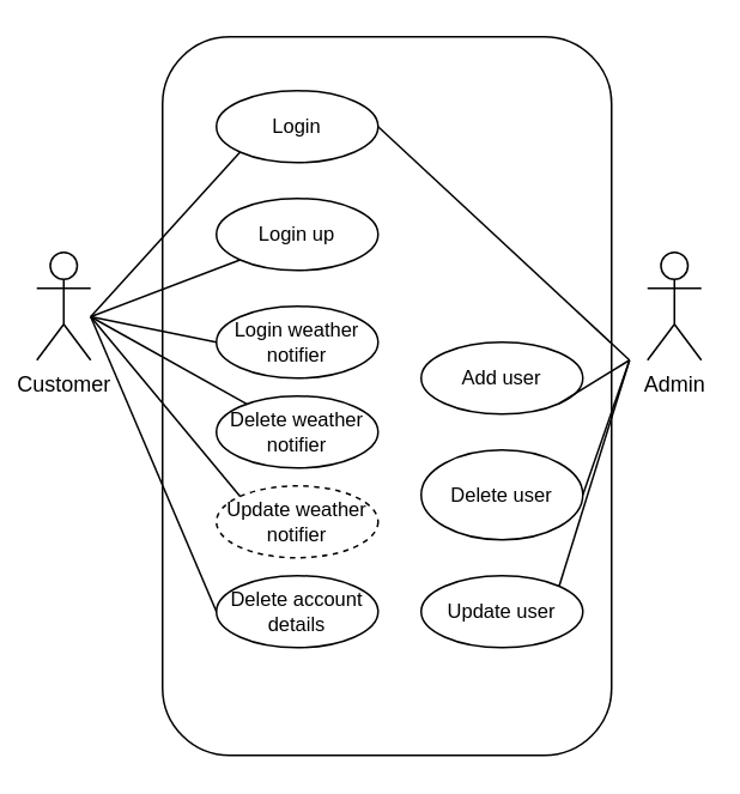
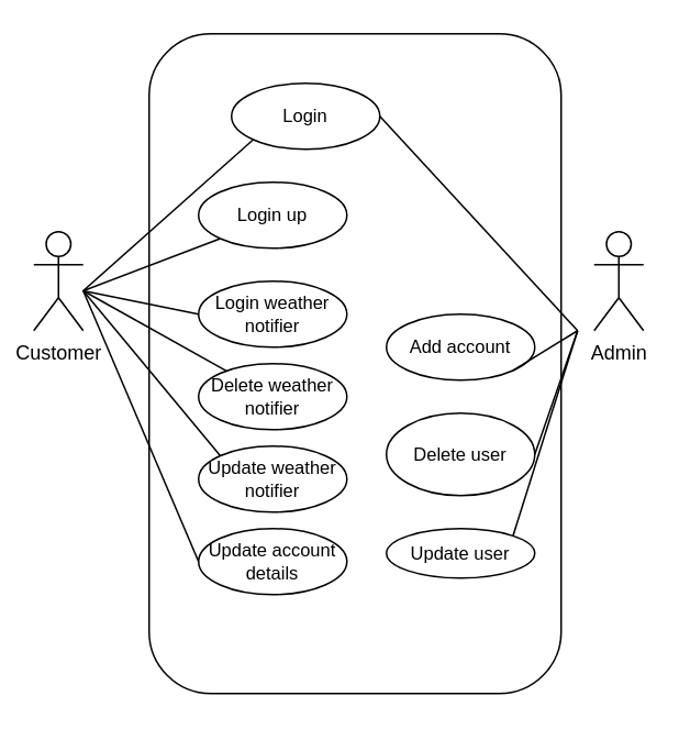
  <mxCell id="0" />
  <mxCell id="1" parent="0" />
  <mxCell id="2" value="Admin" style="shape=umlActor;verticalLabelPosition=bottom;verticalAlign=top;html=1;outlineConnect=0;" parent="1" vertex="1"><mxGeometry x="360" y="140" width="30" height="60" as="geometry" /></mxCell>
  <mxCell id="3" value="Customer" style="shape=umlActor;verticalLabelPosition=bottom;verticalAlign=top;html=1;outlineConnect=0;" parent="1" vertex="1"><mxGeometry x="20" y="140" width="30" height="60" as="geometry" /></mxCell>
  <mxCell id="4" value="" style="rounded=1;whiteSpace=wrap;html=1;fillColor=none;" vertex="1" parent="1"><mxGeometry x="90" y="20" width="250" height="400" as="geometry" /></mxCell>
- <mxCell id="5" value="Login" style="ellipse;whiteSpace=wrap;html=1;fillColor=none;fontSize=11;" vertex="1" parent="1"><mxGeometry x="120" y="50" width="90" height="40" as="geometry" /></mxCell>
+ <mxCell id="5" value="Login" style="ellipse;whiteSpace=wrap;html=1;fillColor=none;fontSize=11;" vertex="1" parent="1"><mxGeometry x="140" y="50" width="90" height="40" as="geometry" /></mxCell>
  <mxCell id="6" value="Login up" style="ellipse;whiteSpace=wrap;html=1;fillColor=none;fontSize=11;" vertex="1" parent="1"><mxGeometry x="120" y="110" width="90" height="40" as="geometry" /></mxCell>
  <mxCell id="7" value="Login weather notifier" style="ellipse;whiteSpace=wrap;html=1;fillColor=none;fontSize=11;" vertex="1" parent="1"><mxGeometry x="120" y="170" width="90" height="40" as="geometry" /></mxCell>
  <mxCell id="8" value="Delete weather notifier" style="ellipse;whiteSpace=wrap;html=1;fillColor=none;fontSize=11;" vertex="1" parent="1"><mxGeometry x="120" y="220" width="90" height="40" as="geometry" /></mxCell>
- <mxCell id="9" value="Update weather notifier" style="ellipse;whiteSpace=wrap;html=1;fillColor=none;fontSize=11;dashed=1;" vertex="1" parent="1"><mxGeometry x="120" y="270" width="90" height="40" as="geometry" /></mxCell>
- <mxCell id="10" value="Add user" style="ellipse;whiteSpace=wrap;html=1;fillColor=none;fontSize=11;" vertex="1" parent="1"><mxGeometry x="234" y="190" width="90" height="40" as="geometry" /></mxCell>
+ <mxCell id="9" value="Update weather notifier" style="ellipse;whiteSpace=wrap;html=1;fillColor=none;fontSize=11;" vertex="1" parent="1"><mxGeometry x="120" y="270" width="90" height="40" as="geometry" /></mxCell>
+ <mxCell id="10" value="Add account" style="ellipse;whiteSpace=wrap;html=1;fillColor=none;fontSize=11;" vertex="1" parent="1"><mxGeometry x="234" y="190" width="90" height="40" as="geometry" /></mxCell>
  <mxCell id="11" value="Delete user" style="ellipse;whiteSpace=wrap;html=1;fillColor=none;fontSize=11;" vertex="1" parent="1"><mxGeometry x="234" y="250" width="90" height="50" as="geometry" /></mxCell>
- <mxCell id="12" value="Update user" style="ellipse;whiteSpace=wrap;html=1;fillColor=none;fontSize=11;" vertex="1" parent="1"><mxGeometry x="234" y="320" width="90" height="40" as="geometry" /></mxCell>
- <mxCell id="13" value="Delete account details" style="ellipse;whiteSpace=wrap;html=1;fillColor=none;fontSize=11;" vertex="1" parent="1"><mxGeometry x="120" y="320" width="90" height="40" as="geometry" /></mxCell>
+ <mxCell id="12" value="Update user" style="ellipse;whiteSpace=wrap;html=1;fillColor=none;fontSize=11;" vertex="1" parent="1"><mxGeometry x="234" y="320" width="90" height="30" as="geometry" /></mxCell>
+ <mxCell id="13" value="Update account details" style="ellipse;whiteSpace=wrap;html=1;fillColor=none;fontSize=11;" vertex="1" parent="1"><mxGeometry x="120" y="320" width="90" height="40" as="geometry" /></mxCell>
  <mxCell id="14" value="" style="endArrow=none;html=1;rounded=0;exitX=1;exitY=1;exitDx=0;exitDy=0;" edge="1" parent="1" source="10"><mxGeometry width="50" height="50" relative="1" as="geometry"><mxPoint x="250" y="230" as="sourcePoint" /><mxPoint x="350" y="200" as="targetPoint" /></mxGeometry></mxCell>
  <mxCell id="15" value="" style="endArrow=none;html=1;rounded=0;exitX=1;exitY=0.5;exitDx=0;exitDy=0;" edge="1" parent="1" source="11"><mxGeometry width="50" height="50" relative="1" as="geometry"><mxPoint x="250" y="230" as="sourcePoint" /><mxPoint x="350" y="200" as="targetPoint" /></mxGeometry></mxCell>
  <mxCell id="16" value="" style="endArrow=none;html=1;rounded=0;exitX=1;exitY=0;exitDx=0;exitDy=0;" edge="1" parent="1" source="12"><mxGeometry width="50" height="50" relative="1" as="geometry"><mxPoint x="250" y="230" as="sourcePoint" /><mxPoint x="350" y="200" as="targetPoint" /></mxGeometry></mxCell>
  <mxCell id="17" value="" style="endArrow=none;html=1;rounded=0;exitX=1;exitY=0;exitDx=0;exitDy=0;entryX=0;entryY=1;entryDx=0;entryDy=0;" edge="1" parent="1" target="5"><mxGeometry width="50" height="50" relative="1" as="geometry"><mxPoint x="49.999" y="175.831" as="sourcePoint" /><mxPoint x="89.24" y="130" as="targetPoint" /></mxGeometry></mxCell>
  <mxCell id="18" value="" style="endArrow=none;html=1;rounded=0;exitX=1;exitY=0;exitDx=0;exitDy=0;entryX=0;entryY=1;entryDx=0;entryDy=0;" edge="1" parent="1" target="6"><mxGeometry width="50" height="50" relative="1" as="geometry"><mxPoint x="49.999" y="175.831" as="sourcePoint" /><mxPoint x="89.24" y="130" as="targetPoint" /></mxGeometry></mxCell>
  <mxCell id="19" value="" style="endArrow=none;html=1;rounded=0;exitX=1;exitY=0;exitDx=0;exitDy=0;entryX=0;entryY=0.5;entryDx=0;entryDy=0;" edge="1" parent="1" target="7"><mxGeometry width="50" height="50" relative="1" as="geometry"><mxPoint x="49.999" y="175.831" as="sourcePoint" /><mxPoint x="89.24" y="130" as="targetPoint" /></mxGeometry></mxCell>
  <mxCell id="20" value="" style="endArrow=none;html=1;rounded=0;exitX=1;exitY=0;exitDx=0;exitDy=0;" edge="1" parent="1" target="8"><mxGeometry width="50" height="50" relative="1" as="geometry"><mxPoint x="49.999" y="175.831" as="sourcePoint" /><mxPoint x="89.24" y="130" as="targetPoint" /></mxGeometry></mxCell>
  <mxCell id="21" value="" style="endArrow=none;html=1;rounded=0;exitX=1;exitY=0;exitDx=0;exitDy=0;entryX=0;entryY=0;entryDx=0;entryDy=0;" edge="1" parent="1" target="9"><mxGeometry width="50" height="50" relative="1" as="geometry"><mxPoint x="49.999" y="175.831" as="sourcePoint" /><mxPoint x="89.24" y="130" as="targetPoint" /></mxGeometry></mxCell>
  <mxCell id="22" value="" style="endArrow=none;html=1;rounded=0;exitX=1;exitY=0;exitDx=0;exitDy=0;entryX=0;entryY=0.5;entryDx=0;entryDy=0;" edge="1" parent="1" target="13"><mxGeometry width="50" height="50" relative="1" as="geometry"><mxPoint x="49.999" y="175.831" as="sourcePoint" /><mxPoint x="89.24" y="130" as="targetPoint" /></mxGeometry></mxCell>
  <mxCell id="23" value="" style="endArrow=none;html=1;rounded=0;exitX=1;exitY=0.5;exitDx=0;exitDy=0;" edge="1" parent="1" source="5"><mxGeometry width="50" height="50" relative="1" as="geometry"><mxPoint x="250" y="230" as="sourcePoint" /><mxPoint x="350" y="200" as="targetPoint" /></mxGeometry></mxCell>
